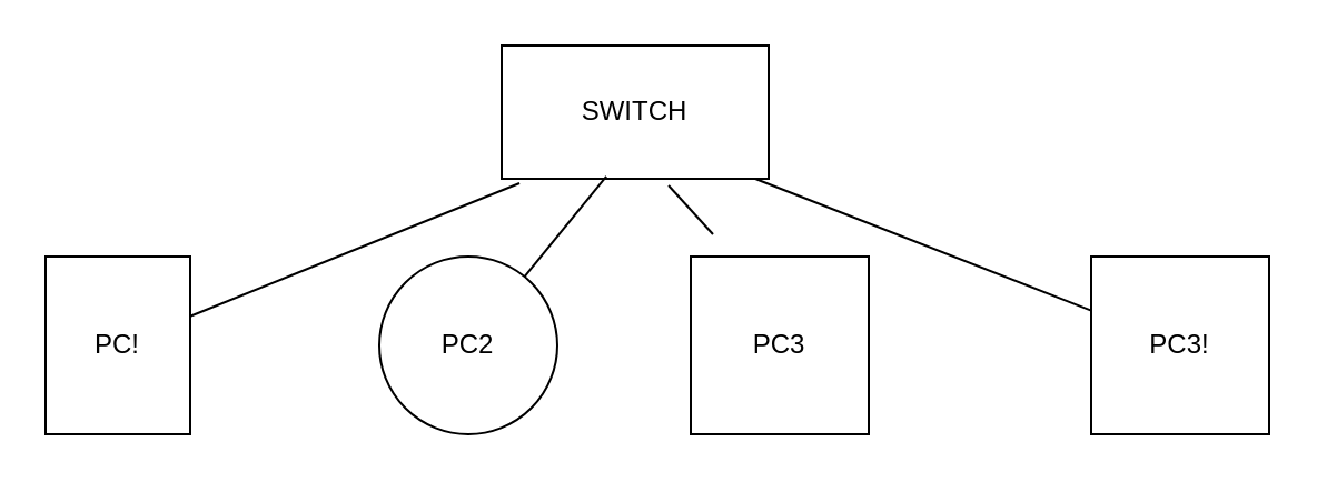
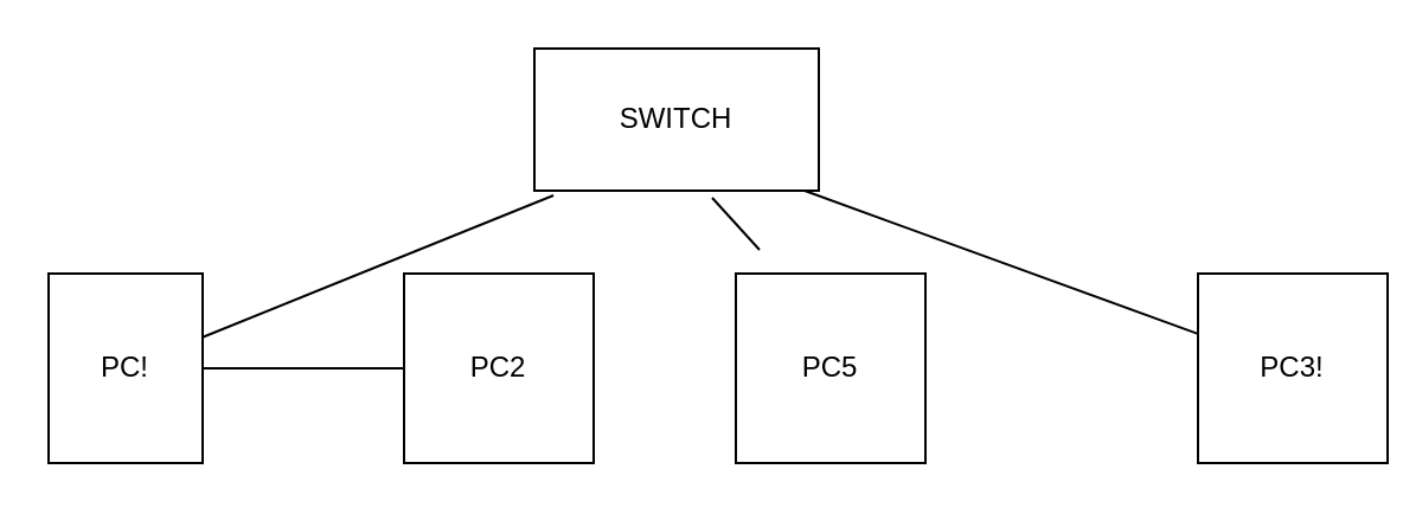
  <mxCell id="0" />
  <mxCell id="1" parent="0" />
  <mxCell id="2" value="SWITCH" style="rounded=0;whiteSpace=wrap;html=1;" vertex="1" parent="1"><mxGeometry x="225" y="20" width="120" height="60" as="geometry" /></mxCell>
  <mxCell id="3" value="PC!" style="whiteSpace=wrap;html=1;aspect=fixed;" vertex="1" parent="1"><mxGeometry x="20" y="115" width="65" height="80" as="geometry" /></mxCell>
- <mxCell id="4" value="PC2" style="ellipse;whiteSpace=wrap;html=1;aspect=fixed;" vertex="1" parent="1"><mxGeometry x="170" y="115" width="80" height="80" as="geometry" /></mxCell>
- <mxCell id="5" value="PC3" style="whiteSpace=wrap;html=1;aspect=fixed;" vertex="1" parent="1"><mxGeometry x="310" y="115" width="80" height="80" as="geometry" /></mxCell>
- <mxCell id="6" value="PC3!" style="whiteSpace=wrap;html=1;aspect=fixed;" vertex="1" parent="1"><mxGeometry x="490" y="115" width="80" height="80" as="geometry" /></mxCell>
+ <mxCell id="4" value="PC2" style="whiteSpace=wrap;html=1;aspect=fixed;" vertex="1" parent="1"><mxGeometry x="170" y="115" width="80" height="80" as="geometry" /></mxCell>
+ <mxCell id="5" value="PC5" style="whiteSpace=wrap;html=1;aspect=fixed;" vertex="1" parent="1"><mxGeometry x="310" y="115" width="80" height="80" as="geometry" /></mxCell>
+ <mxCell id="6" value="PC3!" style="whiteSpace=wrap;html=1;aspect=fixed;" vertex="1" parent="1"><mxGeometry x="505" y="115" width="80" height="80" as="geometry" /></mxCell>
  <mxCell id="7" value="" style="endArrow=none;html=1;rounded=0;entryX=0.625;entryY=1.05;entryDx=0;entryDy=0;entryPerimeter=0;" edge="1" parent="1" target="2"><mxGeometry width="50" height="50" relative="1" as="geometry"><mxPoint x="320" y="105" as="sourcePoint" /><mxPoint x="270" y="85" as="targetPoint" /></mxGeometry></mxCell>
  <mxCell id="8" value="" style="endArrow=none;html=1;rounded=0;entryX=0.95;entryY=1;entryDx=0;entryDy=0;entryPerimeter=0;" edge="1" parent="1" source="6" target="2"><mxGeometry width="50" height="50" relative="1" as="geometry"><mxPoint x="260" y="385" as="sourcePoint" /><mxPoint x="310" y="335" as="targetPoint" /></mxGeometry></mxCell>
- <mxCell id="9" value="" style="endArrow=none;html=1;rounded=0;entryX=0.392;entryY=0.983;entryDx=0;entryDy=0;entryPerimeter=0;" edge="1" parent="1" source="4" target="2"><mxGeometry width="50" height="50" relative="1" as="geometry"><mxPoint x="260" y="385" as="sourcePoint" /><mxPoint x="310" y="335" as="targetPoint" /></mxGeometry></mxCell>
+ <mxCell id="9" value="" style="endArrow=none;html=1;rounded=0;" edge="1" parent="1" source="4" target="3"><mxGeometry width="50" height="50" relative="1" as="geometry"><mxPoint x="260" y="385" as="sourcePoint" /><mxPoint x="310" y="335" as="targetPoint" /></mxGeometry></mxCell>
  <mxCell id="10" value="" style="endArrow=none;html=1;rounded=0;entryX=0.067;entryY=1.033;entryDx=0;entryDy=0;entryPerimeter=0;" edge="1" parent="1" source="3" target="2"><mxGeometry width="50" height="50" relative="1" as="geometry"><mxPoint x="260" y="385" as="sourcePoint" /><mxPoint x="310" y="335" as="targetPoint" /></mxGeometry></mxCell>
